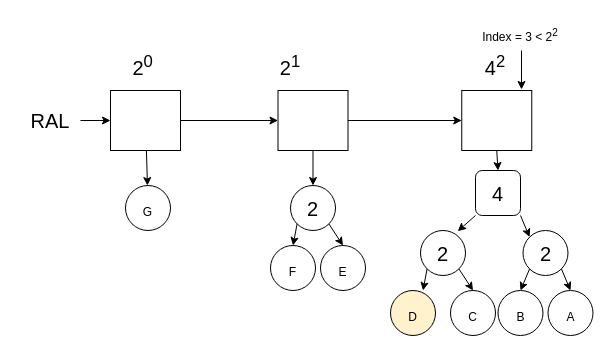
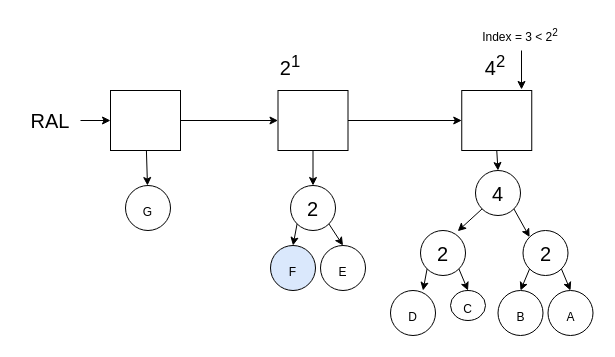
  <mxCell id="0" />
  <mxCell id="1" parent="0" />
  <mxCell id="2" value="" style="edgeStyle=none;rounded=0;orthogonalLoop=1;jettySize=auto;html=1;fontSize=12;" parent="1" source="4" target="26" edge="1"><mxGeometry relative="1" as="geometry" /></mxCell>
  <mxCell id="3" value="" style="edgeStyle=none;rounded=0;orthogonalLoop=1;jettySize=auto;html=1;fontSize=12;" parent="1" source="4" target="7" edge="1"><mxGeometry relative="1" as="geometry" /></mxCell>
  <mxCell id="4" value="" style="rounded=0;whiteSpace=wrap;html=1;fontSize=20;" parent="1" vertex="1"><mxGeometry x="110" y="90" width="70" height="60" as="geometry" /></mxCell>
  <mxCell id="5" value="" style="edgeStyle=none;rounded=0;orthogonalLoop=1;jettySize=auto;html=1;fontSize=12;" parent="1" source="7" target="9" edge="1"><mxGeometry relative="1" as="geometry" /></mxCell>
  <mxCell id="6" style="edgeStyle=none;rounded=0;orthogonalLoop=1;jettySize=auto;html=1;exitX=0.5;exitY=1;exitDx=0;exitDy=0;entryX=0.5;entryY=0;entryDx=0;entryDy=0;fontSize=12;" parent="1" source="7" target="31" edge="1"><mxGeometry relative="1" as="geometry" /></mxCell>
  <mxCell id="7" value="" style="rounded=0;whiteSpace=wrap;html=1;fontSize=20;" parent="1" vertex="1"><mxGeometry x="277.5" y="90" width="70" height="60" as="geometry" /></mxCell>
  <mxCell id="8" style="edgeStyle=none;rounded=0;orthogonalLoop=1;jettySize=auto;html=1;exitX=0.5;exitY=1;exitDx=0;exitDy=0;entryX=0.5;entryY=0;entryDx=0;entryDy=0;fontSize=12;" parent="1" source="9" target="15" edge="1"><mxGeometry relative="1" as="geometry" /></mxCell>
  <mxCell id="9" value="" style="rounded=0;whiteSpace=wrap;html=1;fontSize=20;" parent="1" vertex="1"><mxGeometry x="461.25" y="90" width="70" height="60" as="geometry" /></mxCell>
  <mxCell id="10" value="2&lt;sup&gt;1&lt;/sup&gt;" style="text;html=1;strokeColor=none;fillColor=none;align=center;verticalAlign=middle;whiteSpace=wrap;rounded=0;fontSize=20;" parent="1" vertex="1"><mxGeometry x="260" y="50" width="60" height="30" as="geometry" /></mxCell>
- <mxCell id="11" value="2&lt;sup&gt;0&amp;nbsp;&lt;/sup&gt;" style="text;html=1;strokeColor=none;fillColor=none;align=center;verticalAlign=middle;whiteSpace=wrap;rounded=0;fontSize=20;" parent="1" vertex="1"><mxGeometry x="115" y="50" width="60" height="30" as="geometry" /></mxCell>
  <mxCell id="12" value="4&lt;sup&gt;2&lt;/sup&gt;" style="text;html=1;strokeColor=none;fillColor=none;align=center;verticalAlign=middle;whiteSpace=wrap;rounded=0;fontSize=20;" parent="1" vertex="1"><mxGeometry x="465" y="50" width="60" height="30" as="geometry" /></mxCell>
  <mxCell id="13" style="edgeStyle=none;rounded=0;orthogonalLoop=1;jettySize=auto;html=1;exitX=0;exitY=1;exitDx=0;exitDy=0;entryX=0.828;entryY=0.015;entryDx=0;entryDy=0;entryPerimeter=0;fontSize=12;" parent="1" source="15" target="18" edge="1"><mxGeometry relative="1" as="geometry" /></mxCell>
  <mxCell id="14" style="edgeStyle=none;rounded=0;orthogonalLoop=1;jettySize=auto;html=1;exitX=1;exitY=1;exitDx=0;exitDy=0;entryX=0;entryY=0;entryDx=0;entryDy=0;fontSize=12;" parent="1" source="15" target="21" edge="1"><mxGeometry relative="1" as="geometry" /></mxCell>
- <mxCell id="15" value="4" style="whiteSpace=wrap;html=1;aspect=fixed;fontSize=20;rounded=1;" parent="1" vertex="1"><mxGeometry x="475" y="170" width="45" height="45" as="geometry" /></mxCell>
+ <mxCell id="15" value="4" style="ellipse;whiteSpace=wrap;html=1;aspect=fixed;fontSize=20;" parent="1" vertex="1"><mxGeometry x="475" y="170" width="45" height="45" as="geometry" /></mxCell>
  <mxCell id="16" style="edgeStyle=none;rounded=0;orthogonalLoop=1;jettySize=auto;html=1;exitX=0;exitY=1;exitDx=0;exitDy=0;entryX=0.5;entryY=0;entryDx=0;entryDy=0;fontSize=12;" parent="1" source="18" edge="1"><mxGeometry relative="1" as="geometry"><mxPoint x="422.5" y="290" as="targetPoint" /></mxGeometry></mxCell>
  <mxCell id="17" style="edgeStyle=none;rounded=0;orthogonalLoop=1;jettySize=auto;html=1;exitX=1;exitY=1;exitDx=0;exitDy=0;entryX=0.5;entryY=0;entryDx=0;entryDy=0;fontSize=12;" parent="1" source="18" target="23" edge="1"><mxGeometry relative="1" as="geometry" /></mxCell>
  <mxCell id="18" value="2" style="ellipse;whiteSpace=wrap;html=1;aspect=fixed;fontSize=20;" parent="1" vertex="1"><mxGeometry x="420" y="230" width="45" height="45" as="geometry" /></mxCell>
  <mxCell id="19" style="edgeStyle=none;rounded=0;orthogonalLoop=1;jettySize=auto;html=1;exitX=0;exitY=1;exitDx=0;exitDy=0;entryX=0.5;entryY=0;entryDx=0;entryDy=0;fontSize=12;" parent="1" source="21" target="24" edge="1"><mxGeometry relative="1" as="geometry" /></mxCell>
  <mxCell id="20" style="edgeStyle=none;rounded=0;orthogonalLoop=1;jettySize=auto;html=1;exitX=1;exitY=1;exitDx=0;exitDy=0;entryX=0.5;entryY=0;entryDx=0;entryDy=0;fontSize=12;" parent="1" source="21" target="25" edge="1"><mxGeometry relative="1" as="geometry" /></mxCell>
  <mxCell id="21" value="2" style="ellipse;whiteSpace=wrap;html=1;aspect=fixed;fontSize=20;" parent="1" vertex="1"><mxGeometry x="522.5" y="230" width="45" height="45" as="geometry" /></mxCell>
- <mxCell id="22" value="&lt;font style=&quot;font-size: 12px&quot;&gt;D&lt;/font&gt;" style="ellipse;whiteSpace=wrap;html=1;aspect=fixed;fontSize=20;fillColor=#fff2cc;" parent="1" vertex="1"><mxGeometry x="390" y="290" width="45" height="45" as="geometry" /></mxCell>
- <mxCell id="23" value="&lt;font style=&quot;font-size: 12px&quot;&gt;C&lt;/font&gt;" style="ellipse;whiteSpace=wrap;html=1;aspect=fixed;fontSize=20;" parent="1" vertex="1"><mxGeometry x="450" y="290" width="45" height="45" as="geometry" /></mxCell>
+ <mxCell id="22" value="&lt;font style=&quot;font-size: 12px&quot;&gt;D&lt;/font&gt;" style="ellipse;whiteSpace=wrap;html=1;aspect=fixed;fontSize=20;" parent="1" vertex="1"><mxGeometry x="390" y="290" width="45" height="45" as="geometry" /></mxCell>
+ <mxCell id="23" value="&lt;font style=&quot;font-size: 12px&quot;&gt;C&lt;/font&gt;" style="ellipse;whiteSpace=wrap;html=1;aspect=fixed;fontSize=20;" parent="1" vertex="1"><mxGeometry x="450" y="290" width="35" height="30" as="geometry" /></mxCell>
  <mxCell id="24" value="&lt;font style=&quot;font-size: 12px&quot;&gt;B&lt;/font&gt;" style="ellipse;whiteSpace=wrap;html=1;aspect=fixed;fontSize=20;" parent="1" vertex="1"><mxGeometry x="497.5" y="290" width="45" height="45" as="geometry" /></mxCell>
  <mxCell id="25" value="&lt;font style=&quot;font-size: 12px&quot;&gt;A&lt;/font&gt;" style="ellipse;whiteSpace=wrap;html=1;aspect=fixed;fontSize=20;" parent="1" vertex="1"><mxGeometry x="547.5" y="290" width="45" height="45" as="geometry" /></mxCell>
  <mxCell id="26" value="&lt;font style=&quot;font-size: 12px&quot;&gt;G&lt;/font&gt;" style="ellipse;whiteSpace=wrap;html=1;aspect=fixed;fontSize=20;" parent="1" vertex="1"><mxGeometry x="125" y="185" width="45" height="45" as="geometry" /></mxCell>
  <mxCell id="27" style="edgeStyle=none;rounded=0;orthogonalLoop=1;jettySize=auto;html=1;exitX=1;exitY=0.5;exitDx=0;exitDy=0;entryX=0;entryY=0.5;entryDx=0;entryDy=0;fontSize=12;" parent="1" source="28" target="4" edge="1"><mxGeometry relative="1" as="geometry" /></mxCell>
  <mxCell id="28" value="RAL" style="text;html=1;strokeColor=none;fillColor=none;align=center;verticalAlign=middle;whiteSpace=wrap;rounded=0;fontSize=20;" parent="1" vertex="1"><mxGeometry x="20" y="105" width="60" height="30" as="geometry" /></mxCell>
  <mxCell id="29" style="edgeStyle=none;rounded=0;orthogonalLoop=1;jettySize=auto;html=1;exitX=0;exitY=1;exitDx=0;exitDy=0;entryX=0.5;entryY=0;entryDx=0;entryDy=0;fontSize=12;" parent="1" source="31" target="32" edge="1"><mxGeometry relative="1" as="geometry" /></mxCell>
  <mxCell id="30" style="edgeStyle=none;rounded=0;orthogonalLoop=1;jettySize=auto;html=1;exitX=1;exitY=1;exitDx=0;exitDy=0;entryX=0.5;entryY=0;entryDx=0;entryDy=0;fontSize=12;" parent="1" source="31" target="33" edge="1"><mxGeometry relative="1" as="geometry" /></mxCell>
  <mxCell id="31" value="2" style="ellipse;whiteSpace=wrap;html=1;aspect=fixed;fontSize=20;" parent="1" vertex="1"><mxGeometry x="290" y="185" width="45" height="45" as="geometry" /></mxCell>
- <mxCell id="32" value="&lt;font style=&quot;font-size: 12px&quot;&gt;F&lt;/font&gt;" style="ellipse;whiteSpace=wrap;html=1;aspect=fixed;fontSize=20;" parent="1" vertex="1"><mxGeometry x="270" y="245" width="45" height="45" as="geometry" /></mxCell>
+ <mxCell id="32" value="&lt;font style=&quot;font-size: 12px&quot;&gt;F&lt;/font&gt;" style="ellipse;whiteSpace=wrap;html=1;aspect=fixed;fontSize=20;fillColor=#dae8fc;" parent="1" vertex="1"><mxGeometry x="270" y="245" width="45" height="45" as="geometry" /></mxCell>
  <mxCell id="33" value="&lt;font style=&quot;font-size: 12px&quot;&gt;E&lt;/font&gt;" style="ellipse;whiteSpace=wrap;html=1;aspect=fixed;fontSize=20;" parent="1" vertex="1"><mxGeometry x="320" y="245" width="45" height="45" as="geometry" /></mxCell>
  <mxCell id="34" value="" style="endArrow=classic;html=1;rounded=0;entryX=0.854;entryY=-0.017;entryDx=0;entryDy=0;entryPerimeter=0;" edge="1" parent="1" target="9"><mxGeometry width="50" height="50" relative="1" as="geometry"><mxPoint x="521" y="50" as="sourcePoint" /><mxPoint x="430" y="370" as="targetPoint" /></mxGeometry></mxCell>
  <mxCell id="35" value="Index = 3 &amp;lt; 2&lt;sup&gt;2&lt;/sup&gt;" style="text;html=1;strokeColor=none;fillColor=none;align=center;verticalAlign=middle;whiteSpace=wrap;rounded=0;" vertex="1" parent="1"><mxGeometry x="455" y="20" width="130" height="30" as="geometry" /></mxCell>
